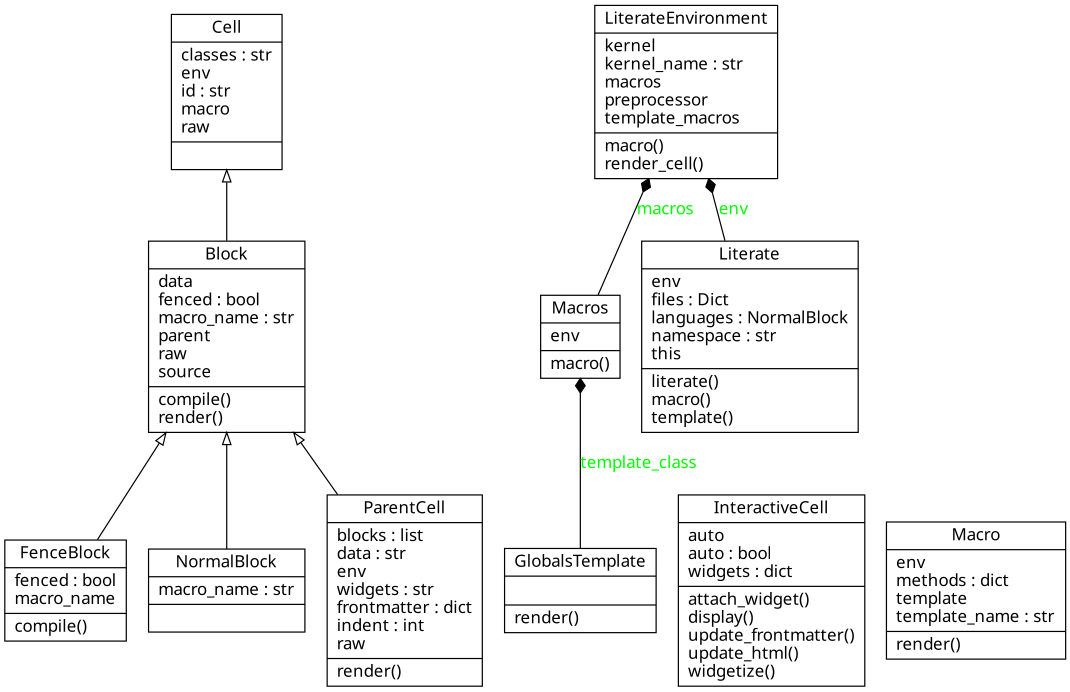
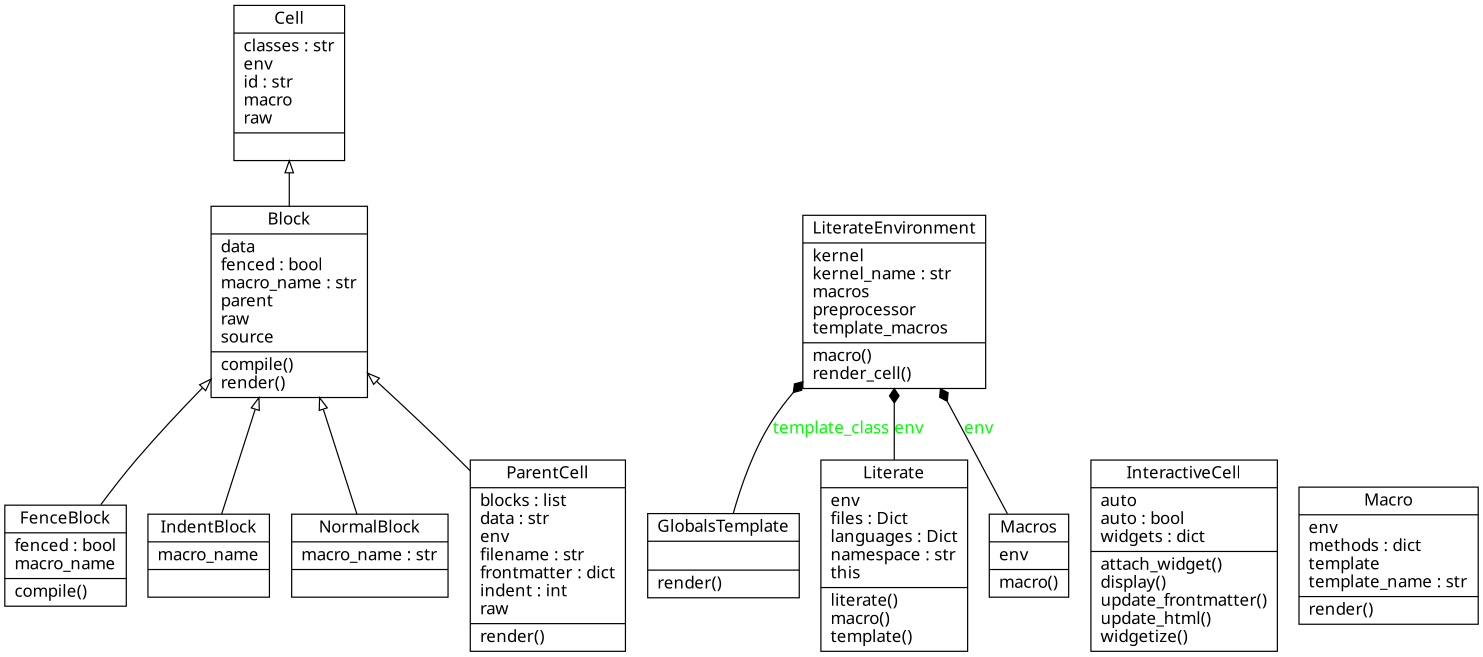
  digraph {
    fontname="Noto Sans"
    rankdir=BT
    node [fontname="Noto Sans" shape=record]
    edge [arrowhead=empty arrowtail=none fontname="Noto Sans"]
    n1 [label="{Block|data\lfenced : bool\lmacro_name : str\lparent\lraw\lsource\l|compile()\lrender()\l}"]
    n2 [label="{Cell|classes : str\lenv\lid : str\lmacro\lraw\l|}"]
    n3 [label="{FenceBlock|fenced : bool\lmacro_name\l|compile()\l}"]
    n4 [label="{GlobalsTemplate|\l|render()\l}"]
    n5 [label="{LiterateEnvironment|kernel\lkernel_name : str\lmacros\lpreprocessor\ltemplate_macros\l|macro()\lrender_cell()\l}"]
+   n6 [label="{IndentBlock|macro_name\l|}"]
    n7 [label="{InteractiveCell|auto\lauto : bool\lwidgets : dict\l|attach_widget()\ldisplay()\lupdate_frontmatter()\lupdate_html()\lwidgetize()\l}"]
-   n8 [label="{Literate|env\lfiles : Dict\llanguages : NormalBlock\lnamespace : str\lthis\l|literate()\lmacro()\ltemplate()\l}"]
+   n8 [label="{Literate|env\lfiles : Dict\llanguages : Dict\lnamespace : str\lthis\l|literate()\lmacro()\ltemplate()\l}"]
    n9 [label="{Macro|env\lmethods : dict\ltemplate\ltemplate_name : str\l|render()\l}"]
    n10 [label="{Macros|env\l|macro()\l}"]
    n11 [label="{NormalBlock|macro_name : str\l|}"]
-   n12 [label="{ParentCell|blocks : list\ldata : str\lenv\lwidgets : str\lfrontmatter : dict\lindent : int\lraw\l|render()\l}"]
+   n12 [label="{ParentCell|blocks : list\ldata : str\lenv\lfilename : str\lfrontmatter : dict\lindent : int\lraw\l|render()\l}"]
    n1 -> n2
    n3 -> n1
-   n4 -> n10 [arrowhead=diamond fontcolor=green label=template_class style=solid]
+   n4 -> n5 [arrowhead=diamond fontcolor=green label=template_class style=solid]
+   n6 -> n1
    n8 -> n5 [arrowhead=diamond fontcolor=green label=env style=solid]
-   n10 -> n5 [arrowhead=diamond fontcolor=green label=macros style=solid]
+   n10 -> n5 [arrowhead=diamond fontcolor=green label=env style=solid]
    n11 -> n1
    n12 -> n1
  }
